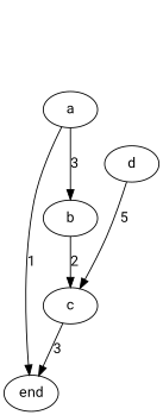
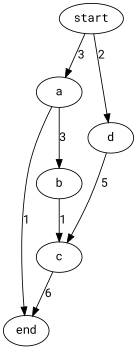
  digraph {
    fontname="Roboto Mono"
    node [fontname="Roboto Mono"]
    edge [fontname="Roboto Mono"]
+   start
    a
    d
    b
    end
    c
+   start -> a [label=3]
+   start -> d [label=2]
    a -> b [label=3]
    a -> end [label=1]
    d -> c [label=5]
-   b -> c [label=2]
-   c -> end [label=3]
+   b -> c [label=1]
+   c -> end [label=6]
  }
